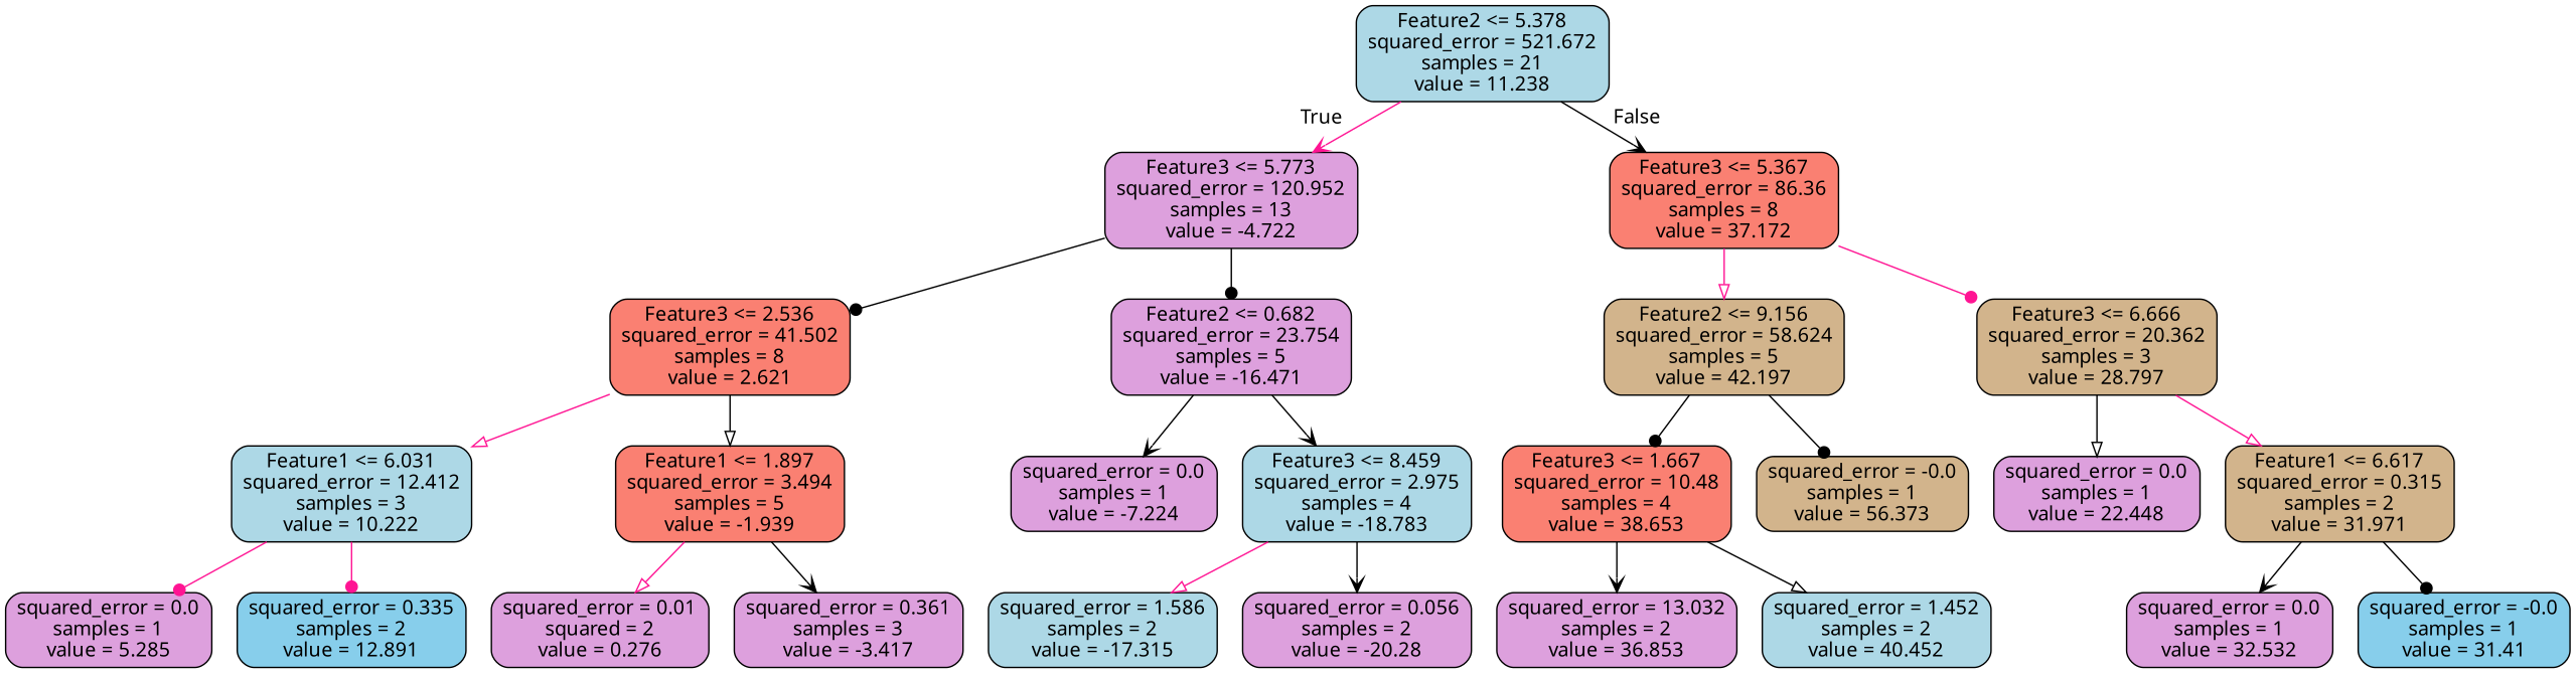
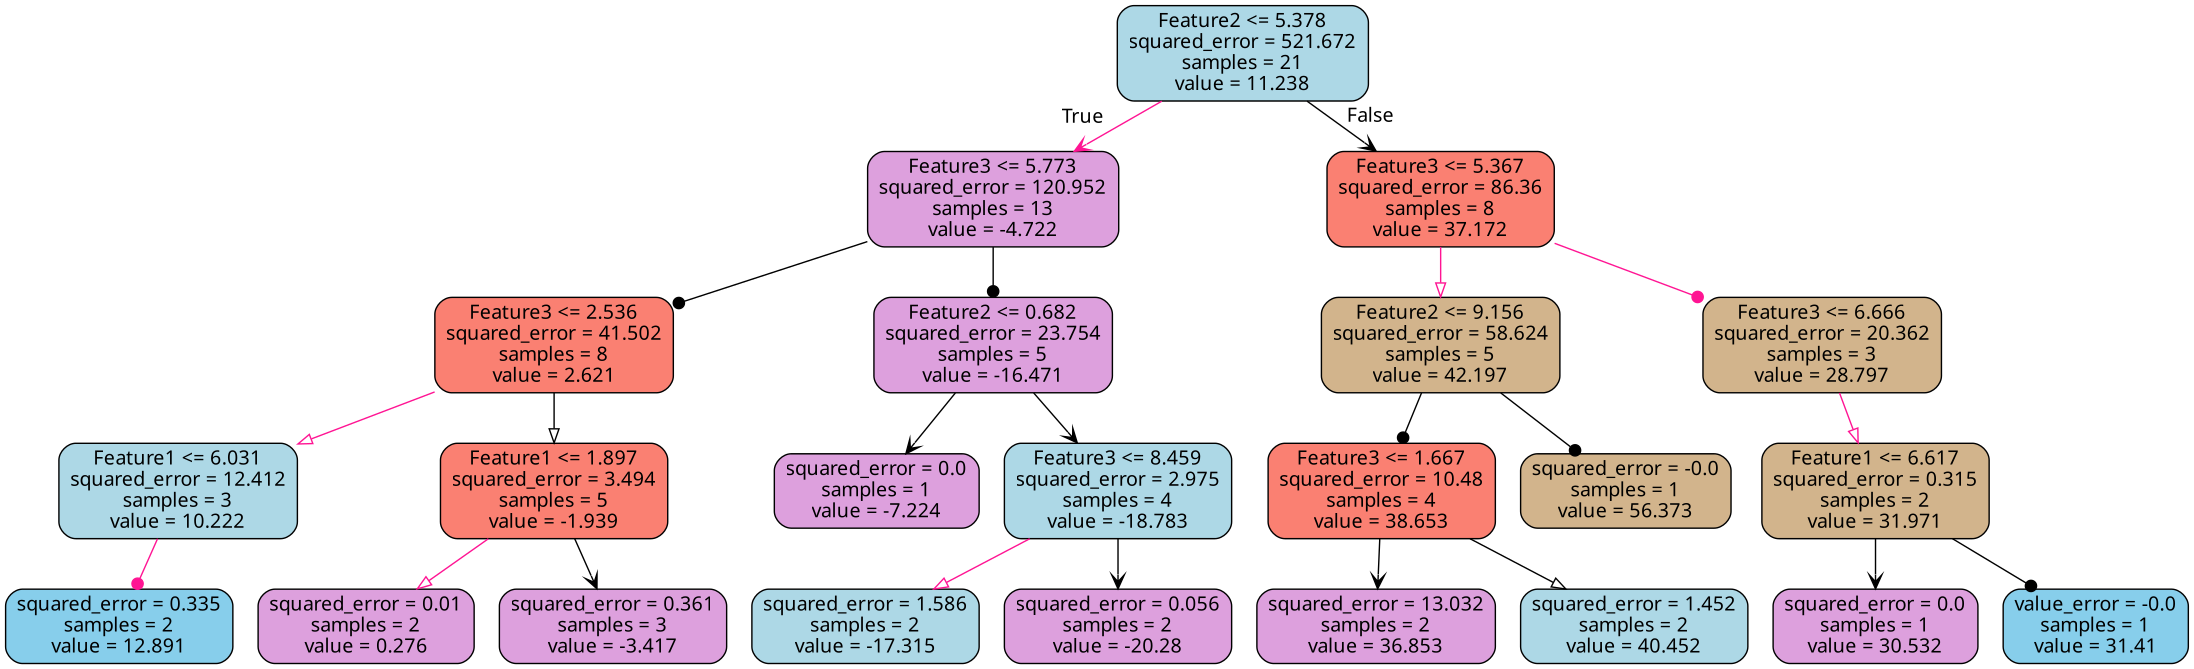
  digraph {
    fontname="Noto Sans"
    node [color=black fillcolor=plum fontname="Noto Sans" shape=box style="filled, rounded"]
    edge [arrowhead=vee color=black fontname="Noto Sans"]
    n1 [fillcolor=lightblue label="Feature2 <= 5.378\nsquared_error = 521.672\nsamples = 21\nvalue = 11.238"]
    n2 [label="Feature3 <= 5.773\nsquared_error = 120.952\nsamples = 13\nvalue = -4.722"]
    n3 [fillcolor=salmon label="Feature3 <= 5.367\nsquared_error = 86.36\nsamples = 8\nvalue = 37.172"]
    n4 [fillcolor=salmon label="Feature3 <= 2.536\nsquared_error = 41.502\nsamples = 8\nvalue = 2.621"]
    n5 [label="Feature2 <= 0.682\nsquared_error = 23.754\nsamples = 5\nvalue = -16.471"]
    n6 [fillcolor=tan label="Feature2 <= 9.156\nsquared_error = 58.624\nsamples = 5\nvalue = 42.197"]
    n7 [fillcolor=tan label="Feature3 <= 6.666\nsquared_error = 20.362\nsamples = 3\nvalue = 28.797"]
    n8 [fillcolor=lightblue label="Feature1 <= 6.031\nsquared_error = 12.412\nsamples = 3\nvalue = 10.222"]
    n9 [fillcolor=salmon label="Feature1 <= 1.897\nsquared_error = 3.494\nsamples = 5\nvalue = -1.939"]
    n10 [label="squared_error = 0.0\nsamples = 1\nvalue = -7.224"]
    n11 [fillcolor=lightblue label="Feature3 <= 8.459\nsquared_error = 2.975\nsamples = 4\nvalue = -18.783"]
-   n12 [label="squared_error = 0.0\nsamples = 1\nvalue = 5.285"]
    n13 [fillcolor=skyblue label="squared_error = 0.335\nsamples = 2\nvalue = 12.891"]
-   n14 [label="squared_error = 0.01\nsquared = 2\nvalue = 0.276"]
+   n14 [label="squared_error = 0.01\nsamples = 2\nvalue = 0.276"]
    n15 [label="squared_error = 0.361\nsamples = 3\nvalue = -3.417"]
    n16 [fillcolor=lightblue label="squared_error = 1.586\nsamples = 2\nvalue = -17.315"]
    n17 [label="squared_error = 0.056\nsamples = 2\nvalue = -20.28"]
    n18 [fillcolor=salmon label="Feature3 <= 1.667\nsquared_error = 10.48\nsamples = 4\nvalue = 38.653"]
    n19 [fillcolor=tan label="squared_error = -0.0\nsamples = 1\nvalue = 56.373"]
-   n20 [label="squared_error = 0.0\nsamples = 1\nvalue = 22.448"]
    n21 [fillcolor=tan label="Feature1 <= 6.617\nsquared_error = 0.315\nsamples = 2\nvalue = 31.971"]
    n22 [label="squared_error = 13.032\nsamples = 2\nvalue = 36.853"]
    n23 [fillcolor=lightblue label="squared_error = 1.452\nsamples = 2\nvalue = 40.452"]
-   n24 [label="squared_error = 0.0\nsamples = 1\nvalue = 32.532"]
-   n25 [fillcolor=skyblue label="squared_error = -0.0\nsamples = 1\nvalue = 31.41"]
+   n24 [label="squared_error = 0.0\nsamples = 1\nvalue = 30.532"]
+   n25 [fillcolor=skyblue label="value_error = -0.0\nsamples = 1\nvalue = 31.41"]
    n1 -> n2 [color=deeppink headlabel=True labelangle=45 labeldistance=2.5]
    n1 -> n3 [headlabel=False labelangle=-45 labeldistance=2.5]
    n2 -> n4 [arrowhead=dot]
    n2 -> n5 [arrowhead=dot]
    n3 -> n6 [arrowhead=onormal color=deeppink]
    n3 -> n7 [arrowhead=dot color=deeppink]
    n4 -> n8 [arrowhead=onormal color=deeppink]
    n4 -> n9 [arrowhead=onormal]
    n5 -> n10
    n5 -> n11
    n6 -> n18 [arrowhead=dot]
    n6 -> n19 [arrowhead=dot]
-   n7 -> n20 [arrowhead=onormal]
    n7 -> n21 [arrowhead=onormal color=deeppink]
-   n8 -> n12 [arrowhead=dot color=deeppink]
    n8 -> n13 [arrowhead=dot color=deeppink]
    n9 -> n14 [arrowhead=onormal color=deeppink]
    n9 -> n15
    n11 -> n16 [arrowhead=onormal color=deeppink]
    n11 -> n17
    n18 -> n22
    n18 -> n23 [arrowhead=onormal]
    n21 -> n24
    n21 -> n25 [arrowhead=dot]
  }
